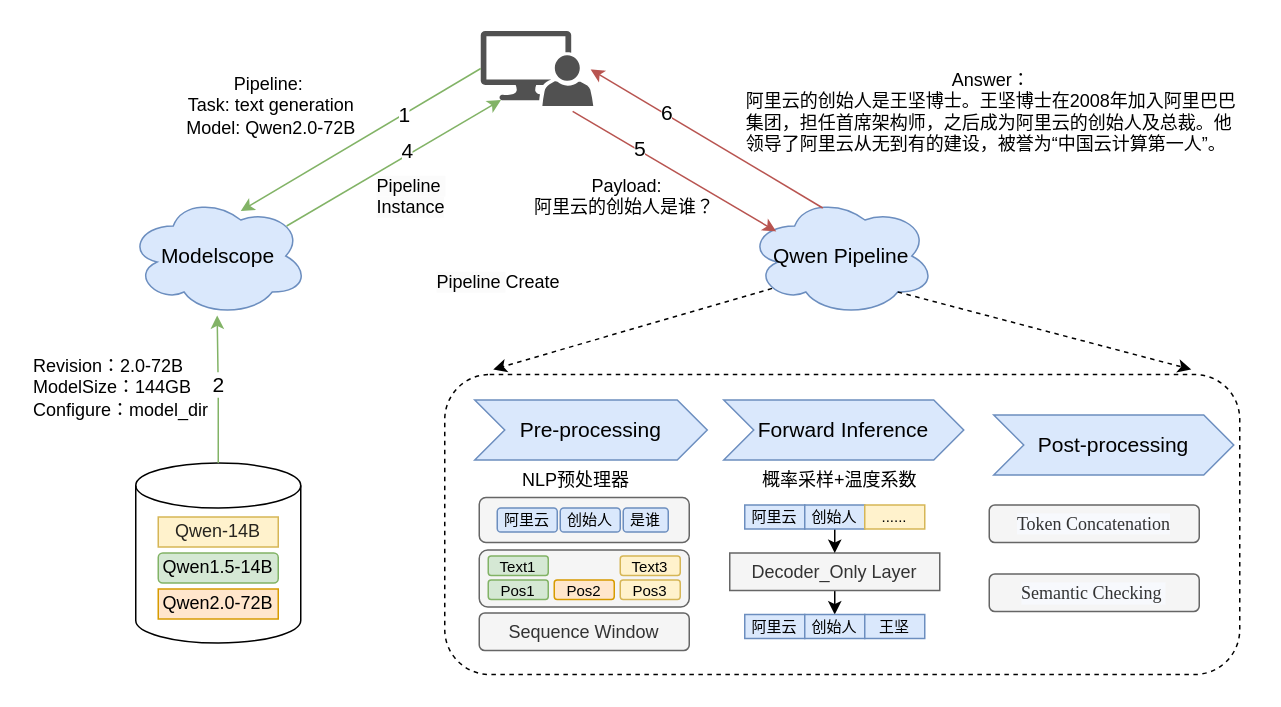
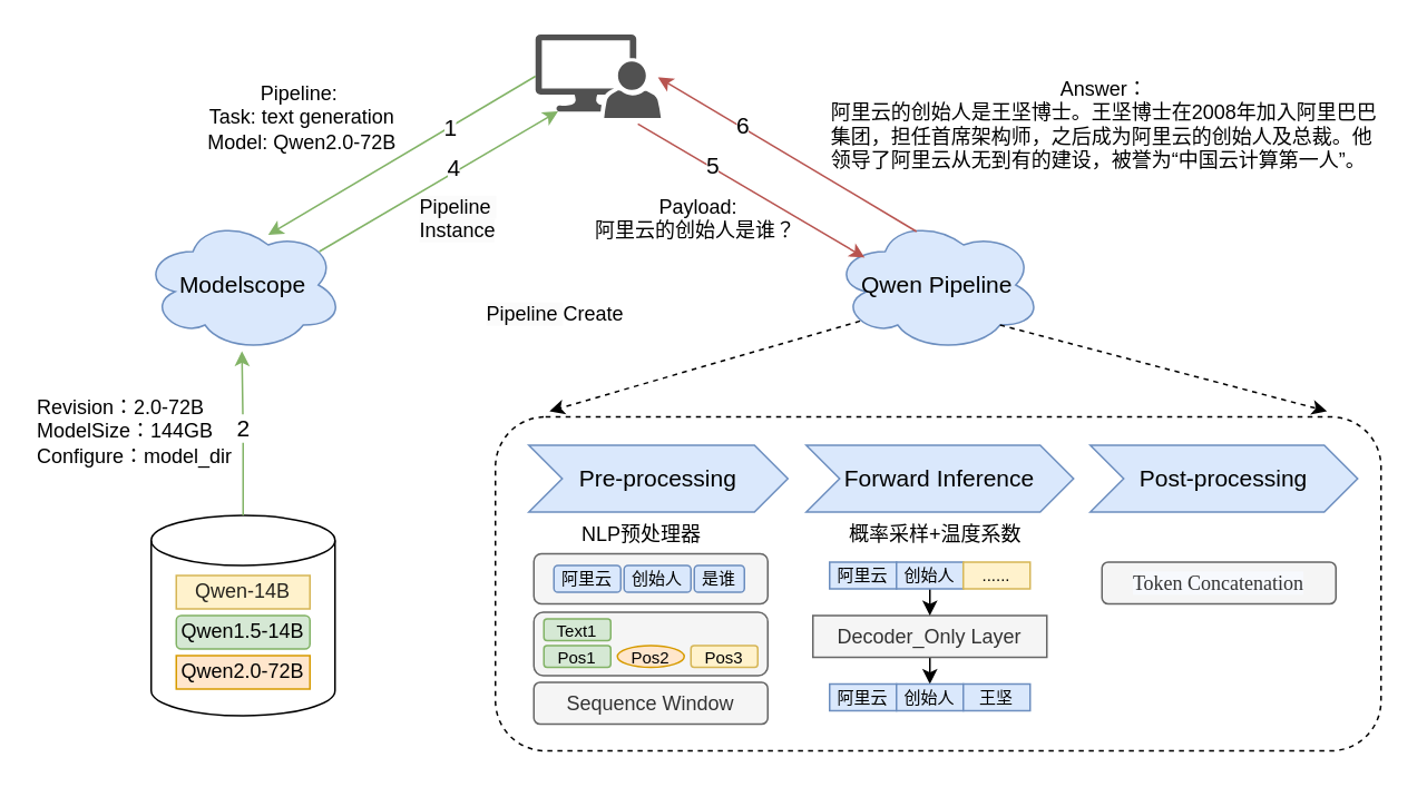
  <mxCell id="0" />
  <mxCell id="1" parent="0" />
  <mxCell id="2" value="" style="rounded=0;orthogonalLoop=1;jettySize=auto;html=1;exitX=0.13;exitY=0.77;exitDx=0;exitDy=0;exitPerimeter=0;entryX=0.061;entryY=-0.017;entryDx=0;entryDy=0;entryPerimeter=0;dashed=1;" parent="1" source="3" target="7" edge="1"><mxGeometry relative="1" as="geometry"><mxPoint x="320" y="260" as="targetPoint" /></mxGeometry></mxCell>
  <mxCell id="3" value="&lt;font style=&quot;font-size: 14px;&quot;&gt;Qwen Pipeline&lt;/font&gt;" style="ellipse;shape=cloud;whiteSpace=wrap;html=1;fillColor=#dae8fc;strokeColor=#6c8ebf;" parent="1" vertex="1"><mxGeometry x="498" y="130" width="125" height="80" as="geometry" /></mxCell>
  <mxCell id="4" style="rounded=0;orthogonalLoop=1;jettySize=auto;html=1;exitX=0.8;exitY=0.8;exitDx=0;exitDy=0;exitPerimeter=0;entryX=0.939;entryY=-0.017;entryDx=0;entryDy=0;entryPerimeter=0;dashed=1;" parent="1" source="3" target="7" edge="1"><mxGeometry relative="1" as="geometry" /></mxCell>
  <mxCell id="5" value="&lt;span style=&quot;forced-color-adjust: none; color: rgb(0, 0, 0); font-family: Helvetica; font-size: 12px; font-style: normal; font-variant-ligatures: normal; font-variant-caps: normal; font-weight: 400; letter-spacing: normal; orphans: 2; text-indent: 0px; text-transform: none; widows: 2; word-spacing: 0px; -webkit-text-stroke-width: 0px; white-space: nowrap; text-decoration-thickness: initial; text-decoration-style: initial; text-decoration-color: initial; text-align: center; background-color: rgb(251, 251, 251); float: none; display: inline !important;&quot;&gt;Pipeline&amp;nbsp;&lt;/span&gt;&lt;span style=&quot;text-wrap: nowrap; text-align: center;&quot;&gt;Create&lt;/span&gt;" style="text;whiteSpace=wrap;html=1;" vertex="1" parent="1"><mxGeometry x="289" y="174" width="109.63" height="28" as="geometry" /></mxCell>
  <mxCell id="6" value="未命名图层" parent="0" />
  <mxCell id="7" value="&lt;div&gt;&lt;br&gt;&lt;/div&gt;" style="rounded=1;whiteSpace=wrap;html=1;shadow=0;dashed=1;" parent="6" vertex="1"><mxGeometry x="296" y="249" width="530" height="200" as="geometry" /></mxCell>
  <mxCell id="8" value="" style="sketch=0;pointerEvents=1;shadow=0;dashed=0;html=1;strokeColor=none;labelPosition=center;verticalLabelPosition=bottom;verticalAlign=top;align=center;fillColor=#515151;shape=mxgraph.mscae.system_center.admin_console" parent="6" vertex="1"><mxGeometry x="320" y="20" width="75" height="50" as="geometry" /></mxCell>
  <mxCell id="9" value="" style="shape=cylinder3;whiteSpace=wrap;html=1;boundedLbl=1;backgroundOutline=1;size=15;" parent="6" vertex="1"><mxGeometry x="90" y="308" width="110" height="120" as="geometry" /></mxCell>
  <mxCell id="10" value="&lt;span style=&quot;color: rgba(0, 0, 0, 0.85); text-align: start; white-space: pre;&quot;&gt;&lt;font style=&quot;font-size: 12px;&quot; face=&quot;Helvetica&quot;&gt;Qwen-14B&lt;/font&gt;&lt;/span&gt;" style="rounded=0;whiteSpace=wrap;html=1;labelBackgroundColor=none;fillColor=#fff2cc;strokeColor=#d6b656;" parent="6" vertex="1"><mxGeometry x="105" y="344" width="80" height="20" as="geometry" /></mxCell>
  <mxCell id="11" value="Qwen1.5-14B" style="whiteSpace=wrap;html=1;fillColor=#d5e8d4;strokeColor=#82b366;rounded=1;" parent="6" vertex="1"><mxGeometry x="105" y="368" width="80" height="20" as="geometry" /></mxCell>
  <mxCell id="12" value="Qwen2.0-72B" style="rounded=0;whiteSpace=wrap;html=1;fillColor=#ffe6cc;strokeColor=#d79b00;" parent="6" vertex="1"><mxGeometry x="105" y="392" width="80" height="20" as="geometry" /></mxCell>
  <mxCell id="13" value="&lt;font style=&quot;font-size: 14px;&quot;&gt;Pre-processing&lt;/font&gt;" style="shape=step;perimeter=stepPerimeter;whiteSpace=wrap;html=1;fixedSize=1;fillColor=#dae8fc;strokeColor=#6c8ebf;" parent="6" vertex="1"><mxGeometry x="316" y="266" width="155" height="40" as="geometry" /></mxCell>
- <mxCell id="14" value="&lt;font style=&quot;font-size: 14px;&quot;&gt;Post-processing&lt;/font&gt;" style="shape=step;perimeter=stepPerimeter;whiteSpace=wrap;html=1;fixedSize=1;fillColor=#dae8fc;strokeColor=#6c8ebf;" parent="6" vertex="1"><mxGeometry x="662" y="276" width="160" height="40" as="geometry" /></mxCell>
+ <mxCell id="14" value="&lt;font style=&quot;font-size: 14px;&quot;&gt;Post-processing&lt;/font&gt;" style="shape=step;perimeter=stepPerimeter;whiteSpace=wrap;html=1;fixedSize=1;fillColor=#dae8fc;strokeColor=#6c8ebf;" parent="6" vertex="1"><mxGeometry x="652" y="266" width="160" height="40" as="geometry" /></mxCell>
  <mxCell id="15" value="&lt;font style=&quot;font-size: 14px;&quot;&gt;Forward Inference&lt;/font&gt;" style="shape=step;perimeter=stepPerimeter;whiteSpace=wrap;html=1;fixedSize=1;fillColor=#dae8fc;strokeColor=#6c8ebf;" parent="6" vertex="1"><mxGeometry x="482" y="266" width="160" height="40" as="geometry" /></mxCell>
  <mxCell id="16" value="&lt;font style=&quot;font-size: 14px;&quot;&gt;Modelscope&lt;/font&gt;" style="ellipse;shape=cloud;whiteSpace=wrap;html=1;fillColor=#dae8fc;strokeColor=#6c8ebf;" parent="6" vertex="1"><mxGeometry x="85" y="130" width="120" height="80" as="geometry" /></mxCell>
  <mxCell id="17" style="rounded=0;orthogonalLoop=1;jettySize=auto;html=1;exitX=0;exitY=0.5;exitDx=0;exitDy=0;exitPerimeter=0;fillColor=#d5e8d4;strokeColor=#82b366;" parent="6" source="8" edge="1"><mxGeometry relative="1" as="geometry"><mxPoint x="160" y="140" as="targetPoint" /></mxGeometry></mxCell>
  <mxCell id="18" value="1" style="edgeLabel;html=1;align=center;verticalAlign=middle;resizable=0;points=[];fontSize=14;" vertex="1" connectable="0" parent="17"><mxGeometry x="-0.352" relative="1" as="geometry"><mxPoint as="offset" /></mxGeometry></mxCell>
  <mxCell id="19" value="&lt;font style=&quot;font-size: 14px;&quot;&gt;4&lt;/font&gt;" style="rounded=0;orthogonalLoop=1;jettySize=auto;html=1;exitX=0.88;exitY=0.25;exitDx=0;exitDy=0;exitPerimeter=0;entryX=0.18;entryY=0.92;entryDx=0;entryDy=0;entryPerimeter=0;fillColor=#d5e8d4;strokeColor=#82b366;" parent="6" source="16" target="8" edge="1"><mxGeometry x="0.152" y="2" relative="1" as="geometry"><mxPoint as="offset" /></mxGeometry></mxCell>
  <mxCell id="20" style="rounded=0;orthogonalLoop=1;jettySize=auto;html=1;exitX=0.817;exitY=1.073;exitDx=0;exitDy=0;exitPerimeter=0;entryX=0.152;entryY=0.295;entryDx=0;entryDy=0;entryPerimeter=0;fillColor=#f8cecc;strokeColor=#b85450;" parent="6" source="8" target="3" edge="1"><mxGeometry relative="1" as="geometry" /></mxCell>
  <mxCell id="21" value="&lt;font style=&quot;font-size: 14px;&quot;&gt;5&lt;/font&gt;" style="edgeLabel;html=1;align=center;verticalAlign=middle;resizable=0;points=[];" vertex="1" connectable="0" parent="20"><mxGeometry x="-0.354" y="1" relative="1" as="geometry"><mxPoint as="offset" /></mxGeometry></mxCell>
  <mxCell id="22" style="rounded=0;orthogonalLoop=1;jettySize=auto;html=1;exitX=0.4;exitY=0.1;exitDx=0;exitDy=0;exitPerimeter=0;entryX=0.977;entryY=0.513;entryDx=0;entryDy=0;entryPerimeter=0;fillColor=#f8cecc;strokeColor=#b85450;" parent="6" target="8" edge="1"><mxGeometry relative="1" as="geometry"><mxPoint x="548" y="138" as="sourcePoint" /><mxPoint x="397.25" y="5.65" as="targetPoint" /></mxGeometry></mxCell>
  <mxCell id="23" value="&lt;font style=&quot;font-size: 14px;&quot;&gt;6&lt;/font&gt;" style="edgeLabel;html=1;align=center;verticalAlign=middle;resizable=0;points=[];" vertex="1" connectable="0" parent="22"><mxGeometry x="0.358" y="-1" relative="1" as="geometry"><mxPoint as="offset" /></mxGeometry></mxCell>
  <mxCell id="24" value="Pipeline:&amp;nbsp;&lt;div&gt;Task:&amp;nbsp;text generation&lt;/div&gt;&lt;div&gt;Model: Qwen2.0-72B&lt;/div&gt;" style="text;html=1;align=center;verticalAlign=middle;resizable=0;points=[];autosize=1;strokeColor=none;fillColor=none;" parent="6" vertex="1"><mxGeometry x="110" y="40" width="140" height="60" as="geometry" /></mxCell>
  <mxCell id="25" style="edgeStyle=orthogonalEdgeStyle;rounded=0;orthogonalLoop=1;jettySize=auto;html=1;exitX=0.5;exitY=0;exitDx=0;exitDy=0;exitPerimeter=0;entryX=0.494;entryY=0.995;entryDx=0;entryDy=0;entryPerimeter=0;fillColor=#d5e8d4;strokeColor=#82b366;" parent="6" source="9" target="16" edge="1"><mxGeometry relative="1" as="geometry" /></mxCell>
  <mxCell id="26" value="2" style="edgeLabel;html=1;align=center;verticalAlign=middle;resizable=0;points=[];fontSize=14;" vertex="1" connectable="0" parent="25"><mxGeometry x="0.594" relative="1" as="geometry"><mxPoint y="26" as="offset" /></mxGeometry></mxCell>
  <mxCell id="27" value="&lt;span style=&quot;color: rgb(0, 0, 0); font-family: Helvetica; font-size: 12px; font-style: normal; font-variant-ligatures: normal; font-variant-caps: normal; font-weight: 400; letter-spacing: normal; orphans: 2; text-align: center; text-indent: 0px; text-transform: none; widows: 2; word-spacing: 0px; -webkit-text-stroke-width: 0px; white-space: nowrap; background-color: rgb(251, 251, 251); text-decoration-thickness: initial; text-decoration-style: initial; text-decoration-color: initial; display: inline !important; float: none;&quot;&gt;Pipeline&amp;nbsp;&lt;/span&gt;&lt;div&gt;&lt;span style=&quot;color: rgb(0, 0, 0); font-family: Helvetica; font-size: 12px; font-style: normal; font-variant-ligatures: normal; font-variant-caps: normal; font-weight: 400; letter-spacing: normal; orphans: 2; text-align: center; text-indent: 0px; text-transform: none; widows: 2; word-spacing: 0px; -webkit-text-stroke-width: 0px; white-space: nowrap; background-color: rgb(251, 251, 251); text-decoration-thickness: initial; text-decoration-style: initial; text-decoration-color: initial; display: inline !important; float: none;&quot;&gt;Instance&lt;/span&gt;&lt;/div&gt;" style="text;whiteSpace=wrap;html=1;" parent="6" vertex="1"><mxGeometry x="249" y="110" width="80" height="40" as="geometry" /></mxCell>
  <mxCell id="28" value="&lt;div style=&quot;text-align: center;&quot;&gt;&lt;span style=&quot;background-color: initial; text-wrap: nowrap;&quot;&gt;Payload:&lt;/span&gt;&lt;/div&gt;&lt;div style=&quot;text-align: justify;&quot;&gt;&lt;span style=&quot;background-color: initial; text-wrap: nowrap;&quot;&gt;阿里云的创始人是谁？&amp;nbsp;&lt;/span&gt;&lt;/div&gt;&lt;div style=&quot;text-align: center;&quot;&gt;&lt;span style=&quot;background-color: initial; text-wrap: nowrap;&quot;&gt;&lt;br&gt;&lt;/span&gt;&lt;/div&gt;" style="text;whiteSpace=wrap;html=1;" parent="6" vertex="1"><mxGeometry x="354" y="110" width="80" height="50" as="geometry" /></mxCell>
  <mxCell id="29" value="&lt;div style=&quot;&quot;&gt;&lt;span style=&quot;background-color: initial;&quot;&gt;Answer：&lt;/span&gt;&lt;/div&gt;&lt;div style=&quot;text-align: justify;&quot;&gt;&lt;span style=&quot;background-color: initial;&quot;&gt;阿里云的创始人是王坚博士。&lt;/span&gt;&lt;span style=&quot;background-color: initial;&quot;&gt;王坚博士在2008年加入&lt;/span&gt;&lt;span style=&quot;background-color: initial;&quot;&gt;阿里巴巴&lt;/span&gt;&lt;/div&gt;&lt;div style=&quot;text-align: justify;&quot;&gt;&lt;span style=&quot;background-color: initial;&quot;&gt;集团&lt;/span&gt;&lt;span style=&quot;background-color: initial;&quot;&gt;，&lt;/span&gt;&lt;span style=&quot;background-color: initial;&quot;&gt;担任首席架构师，之后成为阿里云的创始人及总&lt;/span&gt;&lt;span style=&quot;background-color: initial;&quot;&gt;裁。他&lt;/span&gt;&lt;/div&gt;&lt;div style=&quot;text-align: justify;&quot;&gt;&lt;span style=&quot;background-color: initial;&quot;&gt;领导了阿里云从无到有&lt;/span&gt;&lt;span style=&quot;background-color: initial;&quot;&gt;的建设&lt;/span&gt;&lt;span style=&quot;background-color: initial;&quot;&gt;，&lt;/span&gt;&lt;span style=&quot;background-color: initial;&quot;&gt;被誉为“中国云计算第一人”。&lt;/span&gt;&lt;/div&gt;" style="text;html=1;align=center;verticalAlign=middle;resizable=0;points=[];autosize=1;strokeColor=none;fillColor=none;" parent="6" vertex="1"><mxGeometry x="487" y="39" width="345" height="70" as="geometry" /></mxCell>
  <mxCell id="30" value="&lt;div style=&quot;text-align: justify;&quot;&gt;&lt;span style=&quot;background-color: initial; text-wrap: nowrap;&quot;&gt;Revision：2.0-72B&lt;/span&gt;&lt;/div&gt;&lt;div style=&quot;text-align: justify;&quot;&gt;&lt;span style=&quot;background-color: initial; text-wrap: nowrap;&quot;&gt;ModelSize：144GB&lt;/span&gt;&lt;/div&gt;&lt;div style=&quot;text-align: justify;&quot;&gt;&lt;span style=&quot;background-color: initial; text-wrap: nowrap;&quot;&gt;Configure：model_dir&lt;/span&gt;&lt;/div&gt;" style="text;whiteSpace=wrap;html=1;" parent="6" vertex="1"><mxGeometry y="230" width="119" height="70" as="geometry" x="20" /></mxCell>
  <mxCell id="31" value="" style="rounded=1;whiteSpace=wrap;html=1;fillColor=#f5f5f5;strokeColor=#666666;fontColor=#333333;" parent="6" vertex="1"><mxGeometry x="319" y="331" width="140" height="30" as="geometry" /></mxCell>
  <mxCell id="32" value="&lt;font style=&quot;font-size: 10px;&quot;&gt;阿里云&lt;/font&gt;" style="rounded=1;whiteSpace=wrap;html=1;fillColor=#dae8fc;strokeColor=#6c8ebf;" parent="6" vertex="1"><mxGeometry x="331" y="338" width="40" height="16" as="geometry" /></mxCell>
  <mxCell id="33" value="&lt;font style=&quot;font-size: 10px;&quot;&gt;创始人&lt;/font&gt;" style="rounded=1;whiteSpace=wrap;html=1;fillColor=#dae8fc;strokeColor=#6c8ebf;" parent="6" vertex="1"><mxGeometry x="373" y="338" width="40" height="16" as="geometry" /></mxCell>
  <mxCell id="34" value="&lt;font style=&quot;font-size: 10px;&quot;&gt;是谁&lt;/font&gt;" style="rounded=1;whiteSpace=wrap;html=1;fillColor=#dae8fc;strokeColor=#6c8ebf;" parent="6" vertex="1"><mxGeometry x="415" y="338" width="30" height="16" as="geometry" /></mxCell>
  <mxCell id="35" value="" style="rounded=1;whiteSpace=wrap;html=1;fillColor=#f5f5f5;fontColor=#333333;strokeColor=#666666;" parent="6" vertex="1"><mxGeometry x="319" y="366" width="140" height="38" as="geometry" /></mxCell>
  <mxCell id="36" value="Sequence Window" style="rounded=1;whiteSpace=wrap;html=1;fillColor=#f5f5f5;fontColor=#333333;strokeColor=#666666;" parent="6" vertex="1"><mxGeometry x="319" y="408" width="140" height="25" as="geometry" /></mxCell>
  <mxCell id="37" value="&lt;font style=&quot;font-size: 10px;&quot;&gt;Text1&lt;/font&gt;" style="rounded=1;whiteSpace=wrap;html=1;fillColor=#d5e8d4;strokeColor=#82b366;" parent="6" vertex="1"><mxGeometry x="325" y="370" width="40" height="13" as="geometry" /></mxCell>
- <mxCell id="38" value="&lt;span style=&quot;font-size: 10px;&quot;&gt;Text3&lt;/span&gt;" style="rounded=1;whiteSpace=wrap;html=1;fillColor=#fff2cc;strokeColor=#d6b656;" parent="6" vertex="1"><mxGeometry x="413" y="370" width="40" height="13" as="geometry" /></mxCell>
  <mxCell id="39" value="&lt;font style=&quot;font-size: 10px;&quot;&gt;Pos1&lt;/font&gt;" style="rounded=1;whiteSpace=wrap;html=1;fillColor=#d5e8d4;strokeColor=#82b366;" parent="6" vertex="1"><mxGeometry x="325" y="386" width="40" height="13" as="geometry" /></mxCell>
  <mxCell id="40" value="&lt;span style=&quot;font-size: 10px;&quot;&gt;Pos3&lt;/span&gt;" style="rounded=1;whiteSpace=wrap;html=1;fillColor=#fff2cc;strokeColor=#d6b656;" parent="6" vertex="1"><mxGeometry x="413" y="386" width="40" height="13" as="geometry" /></mxCell>
- <mxCell id="41" value="&lt;font style=&quot;font-size: 10px;&quot;&gt;Pos2&lt;/font&gt;" style="rounded=1;whiteSpace=wrap;html=1;fillColor=#ffe6cc;strokeColor=#d79b00;" parent="6" vertex="1"><mxGeometry x="369" y="386" width="40" height="13" as="geometry" /></mxCell>
+ <mxCell id="41" value="&lt;font style=&quot;font-size: 10px;&quot;&gt;Pos2&lt;/font&gt;" style="ellipse;whiteSpace=wrap;html=1;fillColor=#ffe6cc;strokeColor=#d79b00;" parent="6" vertex="1"><mxGeometry x="369" y="386" width="40" height="13" as="geometry" /></mxCell>
  <mxCell id="42" value="&lt;div style=&quot;text-align: center;&quot;&gt;&lt;span style=&quot;background-color: initial; text-wrap: nowrap;&quot;&gt;NLP预处理器&lt;/span&gt;&lt;/div&gt;" style="text;whiteSpace=wrap;html=1;" parent="6" vertex="1"><mxGeometry x="346" y="306" width="80" height="50" as="geometry" /></mxCell>
  <mxCell id="43" value="&lt;div style=&quot;text-align: center;&quot;&gt;&lt;span style=&quot;text-wrap: nowrap;&quot;&gt;概率采样+温度系数&lt;/span&gt;&lt;/div&gt;" style="text;whiteSpace=wrap;html=1;" parent="6" vertex="1"><mxGeometry x="506" y="306" width="80" height="50" as="geometry" /></mxCell>
  <mxCell id="44" style="edgeStyle=orthogonalEdgeStyle;rounded=0;orthogonalLoop=1;jettySize=auto;html=1;exitX=0.5;exitY=1;exitDx=0;exitDy=0;entryX=0.5;entryY=0;entryDx=0;entryDy=0;" parent="6" source="45" target="47" edge="1"><mxGeometry relative="1" as="geometry" /></mxCell>
  <mxCell id="45" value="Decoder_Only Layer" style="whiteSpace=wrap;html=1;fillColor=#f5f5f5;fontColor=#333333;strokeColor=#666666;rounded=0;" parent="6" vertex="1"><mxGeometry x="486" y="368" width="140" height="25" as="geometry" /></mxCell>
  <mxCell id="46" value="&lt;font style=&quot;font-size: 10px;&quot;&gt;阿里云&lt;/font&gt;" style="rounded=0;whiteSpace=wrap;html=1;fillColor=#dae8fc;strokeColor=#6c8ebf;" parent="6" vertex="1"><mxGeometry x="496" y="409" width="40" height="16" as="geometry" /></mxCell>
  <mxCell id="47" value="&lt;font style=&quot;font-size: 10px;&quot;&gt;创始人&lt;/font&gt;" style="rounded=0;whiteSpace=wrap;html=1;fillColor=#dae8fc;strokeColor=#6c8ebf;" parent="6" vertex="1"><mxGeometry x="536" y="409" width="40" height="16" as="geometry" /></mxCell>
  <mxCell id="48" value="&lt;font style=&quot;font-size: 10px;&quot;&gt;王坚&lt;/font&gt;" style="rounded=0;whiteSpace=wrap;html=1;fillColor=#dae8fc;strokeColor=#6c8ebf;" parent="6" vertex="1"><mxGeometry x="576" y="409" width="40" height="16" as="geometry" /></mxCell>
  <mxCell id="49" value="&lt;font style=&quot;font-size: 10px;&quot;&gt;阿里云&lt;/font&gt;" style="rounded=0;whiteSpace=wrap;html=1;fillColor=#dae8fc;strokeColor=#6c8ebf;" parent="6" vertex="1"><mxGeometry x="496" y="336" width="40" height="16" as="geometry" /></mxCell>
  <mxCell id="50" style="edgeStyle=orthogonalEdgeStyle;rounded=0;orthogonalLoop=1;jettySize=auto;html=1;exitX=0.5;exitY=1;exitDx=0;exitDy=0;entryX=0.5;entryY=0;entryDx=0;entryDy=0;" parent="6" source="51" target="45" edge="1"><mxGeometry relative="1" as="geometry" /></mxCell>
  <mxCell id="51" value="&lt;font style=&quot;font-size: 10px;&quot;&gt;创始人&lt;/font&gt;" style="rounded=0;whiteSpace=wrap;html=1;fillColor=#dae8fc;strokeColor=#6c8ebf;" parent="6" vertex="1"><mxGeometry x="536" y="336" width="40" height="16" as="geometry" /></mxCell>
  <mxCell id="52" value="&lt;font style=&quot;font-size: 10px;&quot;&gt;......&lt;/font&gt;" style="rounded=0;whiteSpace=wrap;html=1;fillColor=#fff2cc;strokeColor=#d6b656;" parent="6" vertex="1"><mxGeometry x="576" y="336" width="40" height="16" as="geometry" /></mxCell>
  <mxCell id="53" value="&lt;span style=&quot;box-sizing: border-box; font-family: PingFangSC-Regular; text-align: left; background-color: rgb(247, 249, 253);&quot; data-spm-anchor-id=&quot;0.0.0.i273.55a95fb4tGM8mG&quot;&gt;&lt;font style=&quot;font-size: 12px;&quot;&gt;Token Concatenation&lt;/font&gt;&lt;/span&gt;" style="rounded=1;whiteSpace=wrap;html=1;fillColor=#f5f5f5;fontColor=#333333;strokeColor=#666666;" parent="6" vertex="1"><mxGeometry x="659" y="336" width="140" height="25" as="geometry" /></mxCell>
- <mxCell id="54" value="&lt;ul style=&quot;box-sizing: border-box; list-style: none; margin: 0px; padding: 0px; font-family: PingFangSC-Regular; text-align: start; background-color: rgb(247, 249, 253);&quot;&gt;&lt;li style=&quot;box-sizing: border-box; margin-left: 0px;&quot;&gt;&lt;p style=&quot;box-sizing: border-box; margin: 7px 0px; line-height: inherit; font-weight: var(--font-weight-2,normal); color: inherit; white-space-collapse: preserve-breaks; word-break: break-all;&quot;&gt;&lt;span style=&quot;box-sizing: border-box;&quot;&gt;&lt;font style=&quot;font-size: 12px;&quot;&gt;Semantic Checking&amp;nbsp;&lt;/font&gt;&lt;/span&gt;&lt;/p&gt;&lt;/li&gt;&lt;/ul&gt;" style="rounded=1;whiteSpace=wrap;html=1;fillColor=#f5f5f5;fontColor=#333333;strokeColor=#666666;" parent="6" vertex="1"><mxGeometry x="659" y="382" width="140" height="25" as="geometry" /></mxCell>
